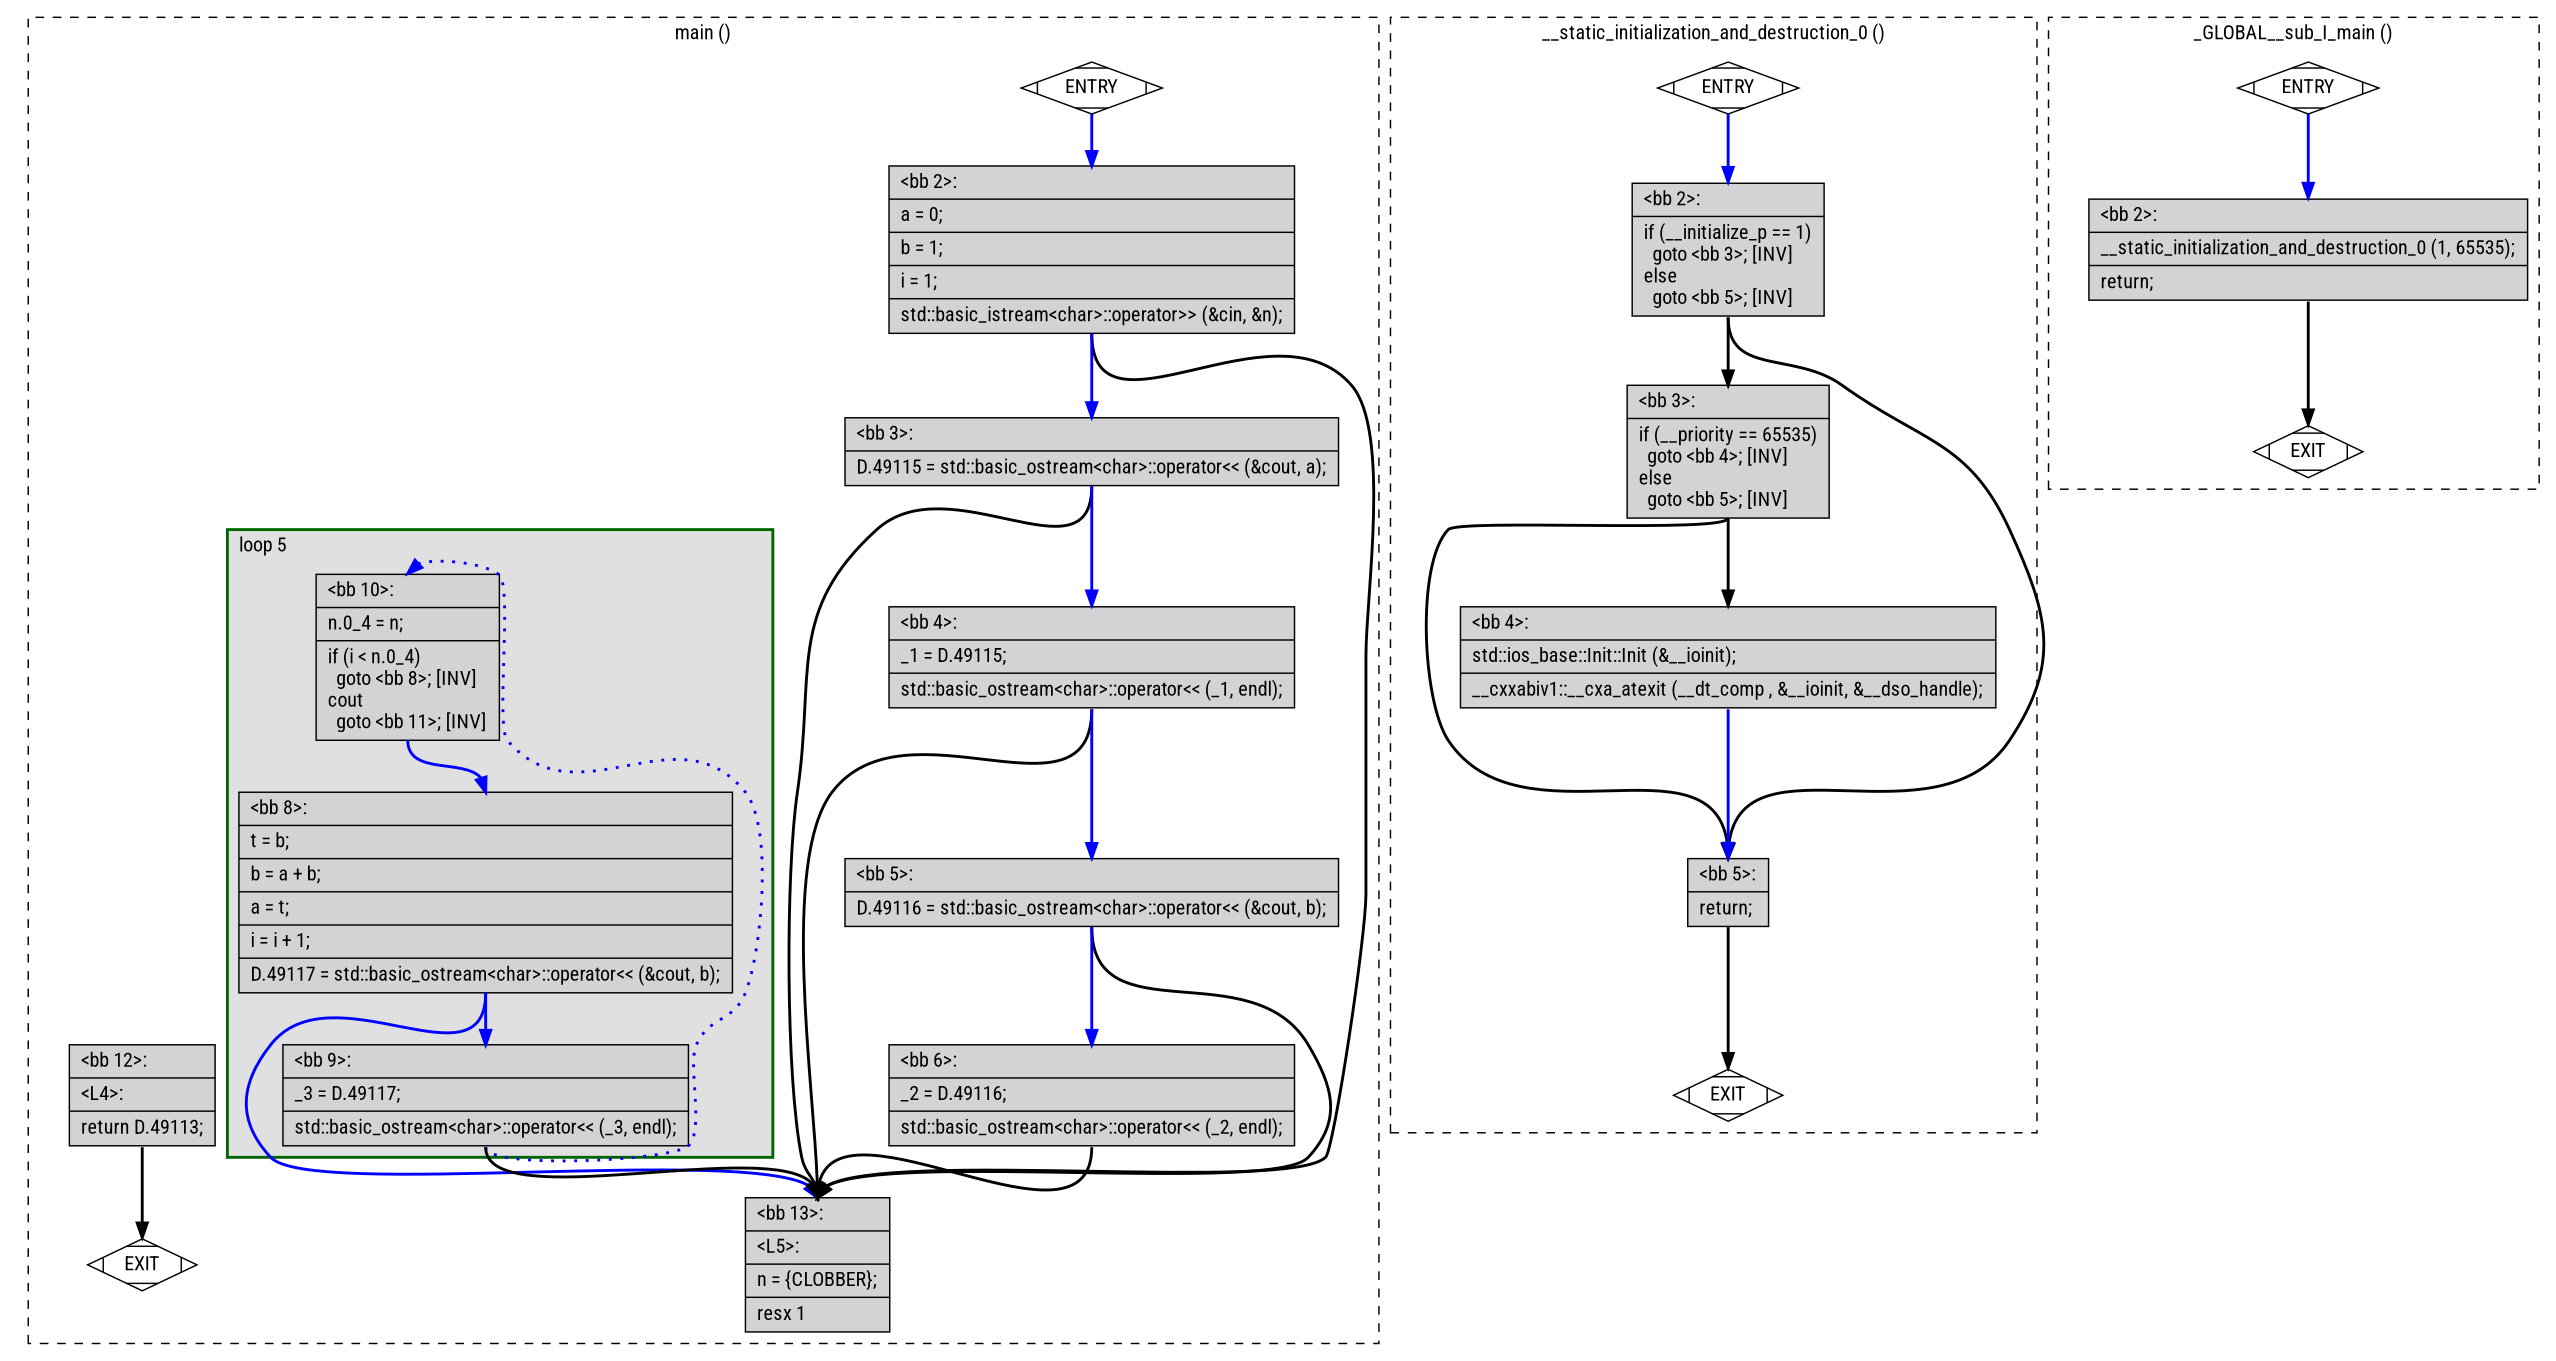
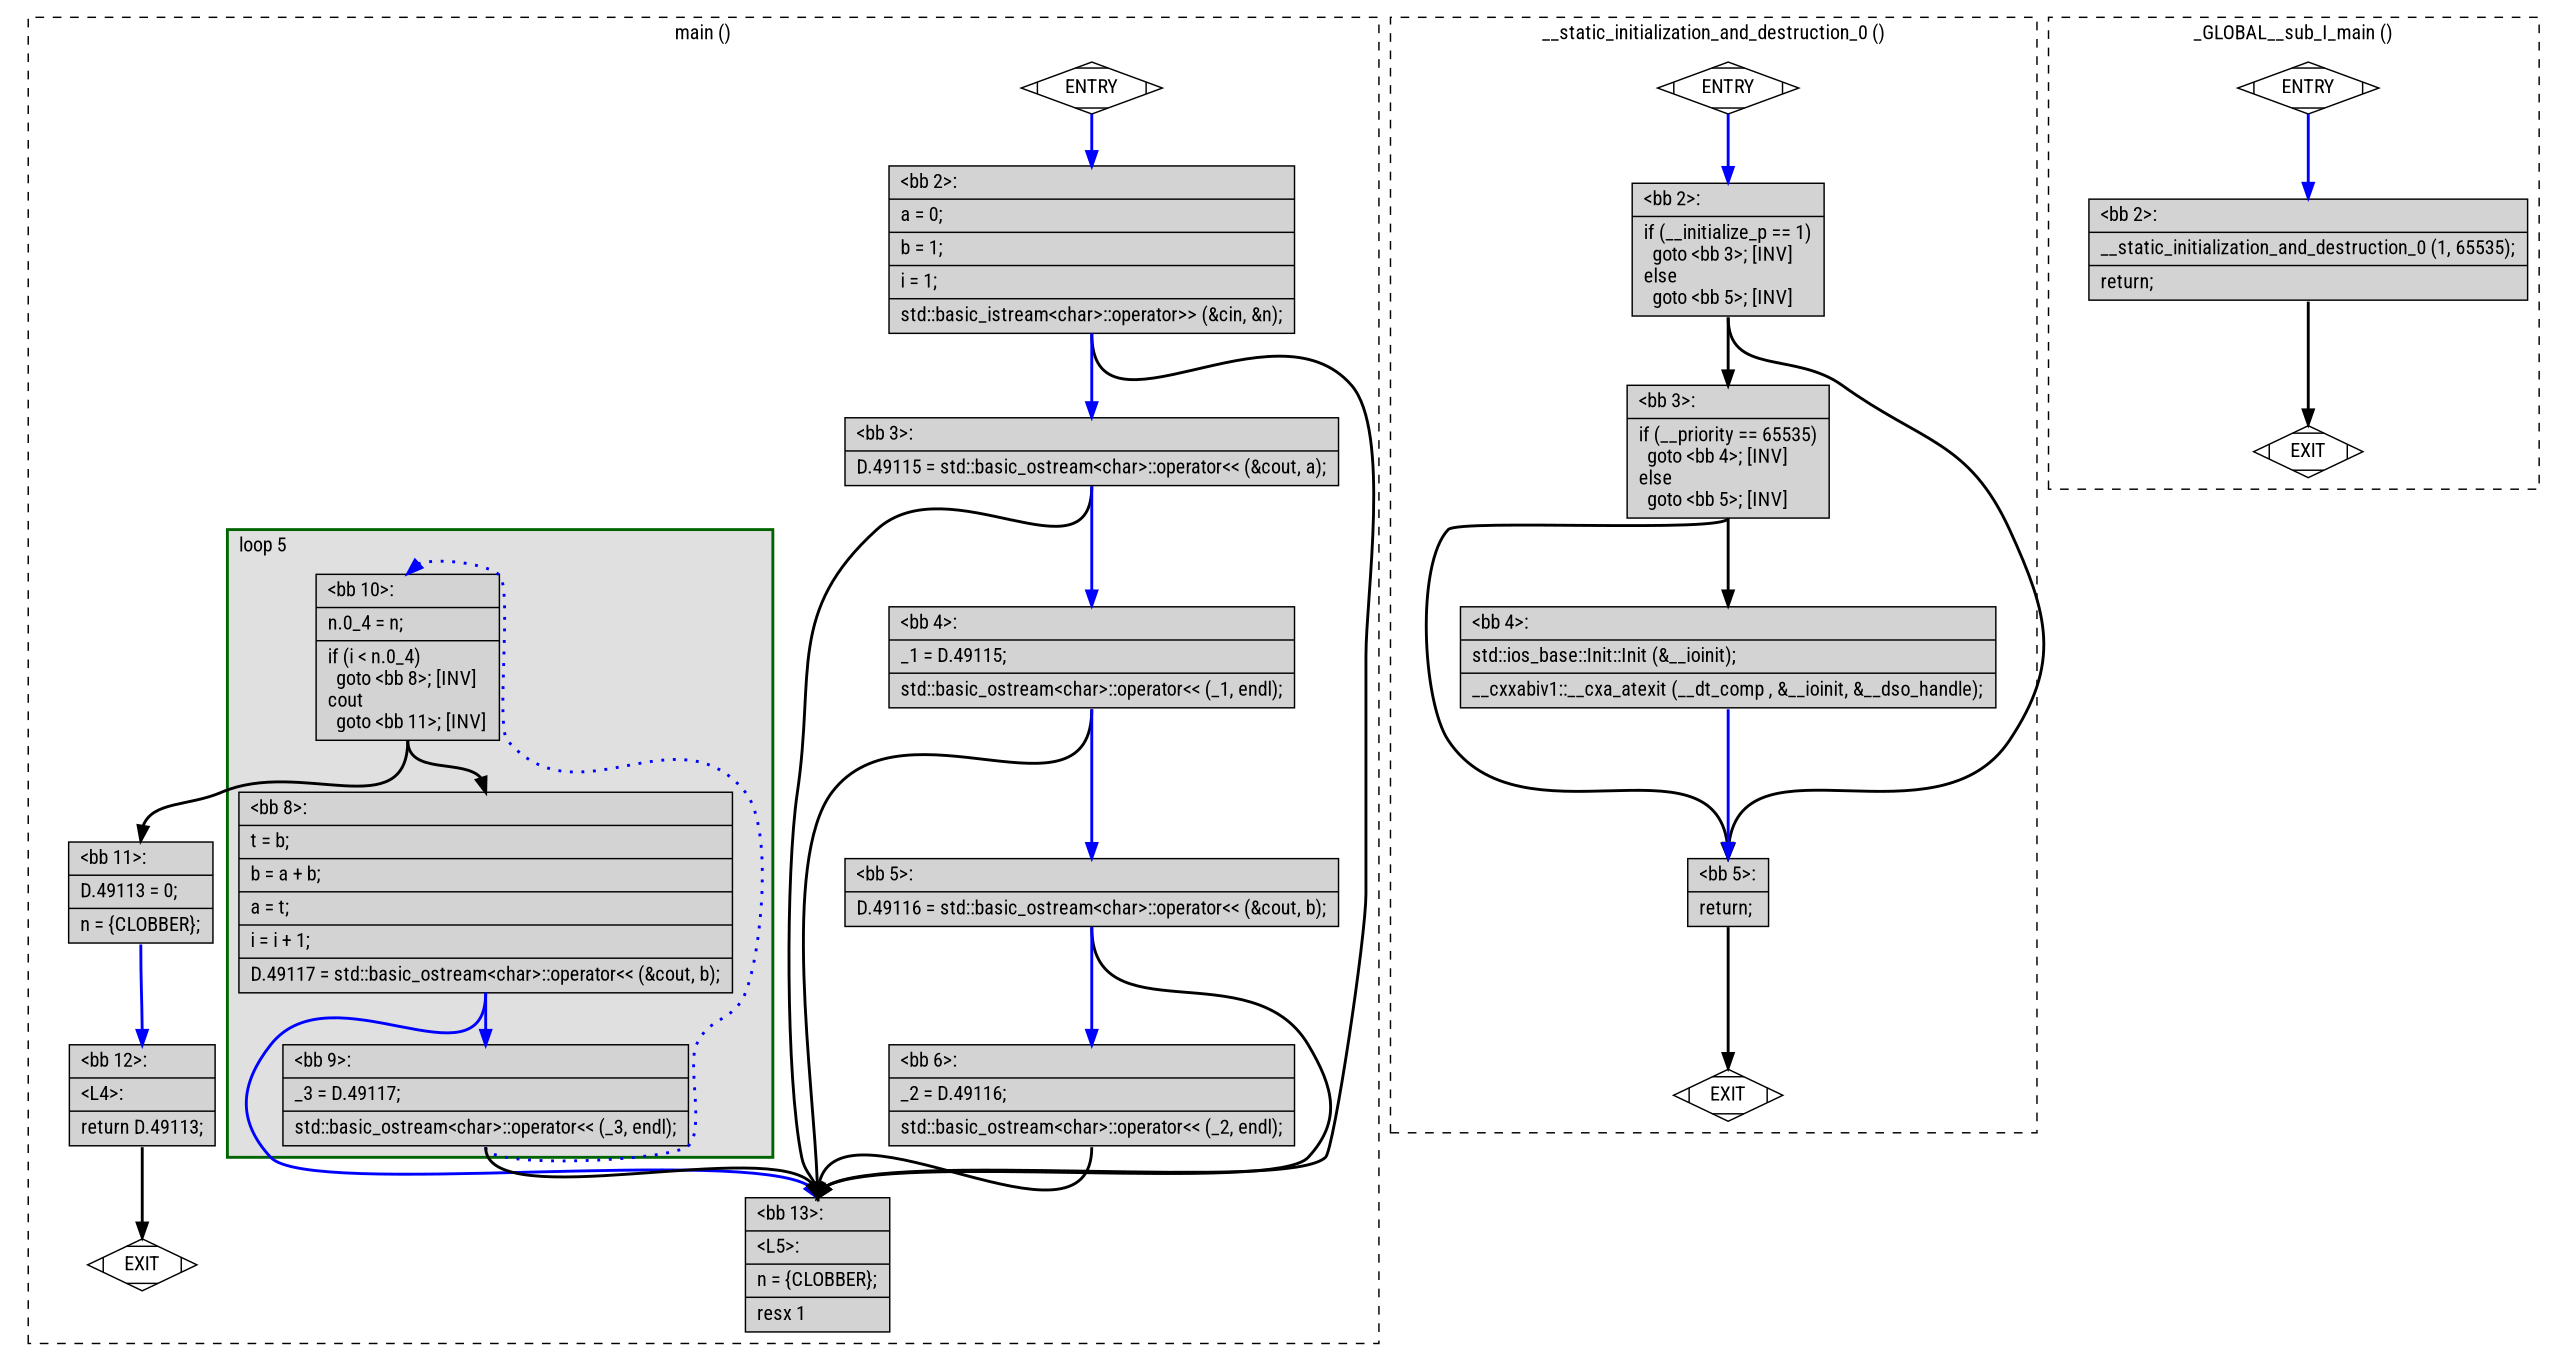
  digraph {
    fontname="Roboto Condensed"
    node [fillcolor=lightgrey fontname="Roboto Condensed" shape=record style=filled]
    edge [color=black constraint=true fontname="Roboto Condensed" headport=n style="solid,bold" tailport=s weight=10]
    n1 [label="{\<bb\ 10\>:\l|n.0_4\ =\ n;\l|if\ (i\ \<\ n.0_4)\l\ \ goto\ \<bb\ 8\>;\ [INV]\lcout\l\ \ goto\ \<bb\ 11\>;\ [INV]\l}"]
    n2 [label="{\<bb\ 8\>:\l|t\ =\ b;\l|b\ =\ a\ +\ b;\l|a\ =\ t;\l|i\ =\ i\ +\ 1;\l|D.49117\ =\ std::basic_ostream\<char\>::operator\<\<\ (&cout,\ b);\l}"]
    n3 [label="{\<bb\ 9\>:\l|_3\ =\ D.49117;\l|std::basic_ostream\<char\>::operator\<\<\ (_3,\ endl);\l}"]
+   n4 [label="{\<bb\ 11\>:\l|D.49113\ =\ 0;\l|n\ =\ \{CLOBBER\};\l}"]
    n5 [label="{\<bb\ 13\>:\l|\<L5\>:\l|n\ =\ \{CLOBBER\};\l|resx\ 1\l}"]
    n6 [fillcolor=white label=ENTRY shape=Mdiamond]
    n7 [fillcolor=white label=EXIT shape=Mdiamond]
    n8 [label="{\<bb\ 2\>:\l|a\ =\ 0;\l|b\ =\ 1;\l|i\ =\ 1;\l|std::basic_istream\<char\>::operator\>\>\ (&cin,\ &n);\l}"]
    n9 [label="{\<bb\ 3\>:\l|D.49115\ =\ std::basic_ostream\<char\>::operator\<\<\ (&cout,\ a);\l}"]
    n10 [label="{\<bb\ 4\>:\l|_1\ =\ D.49115;\l|std::basic_ostream\<char\>::operator\<\<\ (_1,\ endl);\l}"]
    n11 [label="{\<bb\ 5\>:\l|D.49116\ =\ std::basic_ostream\<char\>::operator\<\<\ (&cout,\ b);\l}"]
    n12 [label="{\<bb\ 6\>:\l|_2\ =\ D.49116;\l|std::basic_ostream\<char\>::operator\<\<\ (_2,\ endl);\l}"]
    n13 [label="{\<bb\ 12\>:\l|\<L4\>:\l|return\ D.49113;\l}"]
    n14 [fillcolor=white label=ENTRY shape=Mdiamond]
    n15 [fillcolor=white label=EXIT shape=Mdiamond]
    n16 [label="{\<bb\ 2\>:\l|if\ (__initialize_p\ ==\ 1)\l\ \ goto\ \<bb\ 3\>;\ [INV]\lelse\l\ \ goto\ \<bb\ 5\>;\ [INV]\l}"]
    n17 [label="{\<bb\ 3\>:\l|if\ (__priority\ ==\ 65535)\l\ \ goto\ \<bb\ 4\>;\ [INV]\lelse\l\ \ goto\ \<bb\ 5\>;\ [INV]\l}"]
    n18 [label="{\<bb\ 5\>:\l|return;\l}"]
    n19 [label="{\<bb\ 4\>:\l|std::ios_base::Init::Init\ (&__ioinit);\l|__cxxabiv1::__cxa_atexit\ (__dt_comp\ ,\ &__ioinit,\ &__dso_handle);\l}"]
    n20 [fillcolor=white label=ENTRY shape=Mdiamond]
    n21 [fillcolor=white label=EXIT shape=Mdiamond]
    n22 [label="{\<bb\ 2\>:\l|__static_initialization_and_destruction_0\ (1,\ 65535);\l|return;\l}"]
    subgraph cluster_1 {
      color=black
      label="main ()"
      style=dashed
+     n4
      n5
      n6
      n7
      n8
      n9
      n10
      n11
      n12
      n13
      subgraph cluster_2 {
        color=darkgreen
        fillcolor=grey88
        label="loop 5"
        labeljust=l
        penwidth=2
        style=filled
        n1
        n2
        n3
      }
    }
    subgraph cluster_3 {
      color=black
      label="__static_initialization_and_destruction_0 ()"
      style=dashed
      n14
      n15
      n16
      n17
      n18
      n19
    }
    subgraph cluster_4 {
      color=black
      label="_GLOBAL__sub_I_main ()"
      style=dashed
      n20
      n21
      n22
    }
-   n1 -> n2 [color=blue]
+   n1 -> n2
+   n1 -> n4
    n2 -> n3 [color=blue weight=100]
    n2 -> n5 [color=blue]
    n3 -> n1 [color=blue constraint=false style="dotted,bold"]
    n3 -> n5
+   n4 -> n13 [color=blue weight=100]
    n6 -> n7 [style=invis color="" weight=""]
    n6 -> n8 [color=blue weight=100]
    n8 -> n5
    n8 -> n9 [color=blue weight=100]
    n9 -> n5
    n9 -> n10 [color=blue weight=100]
    n10 -> n5
    n10 -> n11 [color=blue weight=100]
    n11 -> n5
    n11 -> n12 [color=blue weight=100]
    n12 -> n5
    n13 -> n7
    n14 -> n15 [style=invis color="" weight=""]
    n14 -> n16 [color=blue weight=100]
    n16 -> n17
    n16 -> n18
    n17 -> n18
    n17 -> n19
    n18 -> n15
    n19 -> n18 [color=blue weight=100]
    n20 -> n21 [style=invis color="" weight=""]
    n20 -> n22 [color=blue weight=100]
    n22 -> n21
  }
